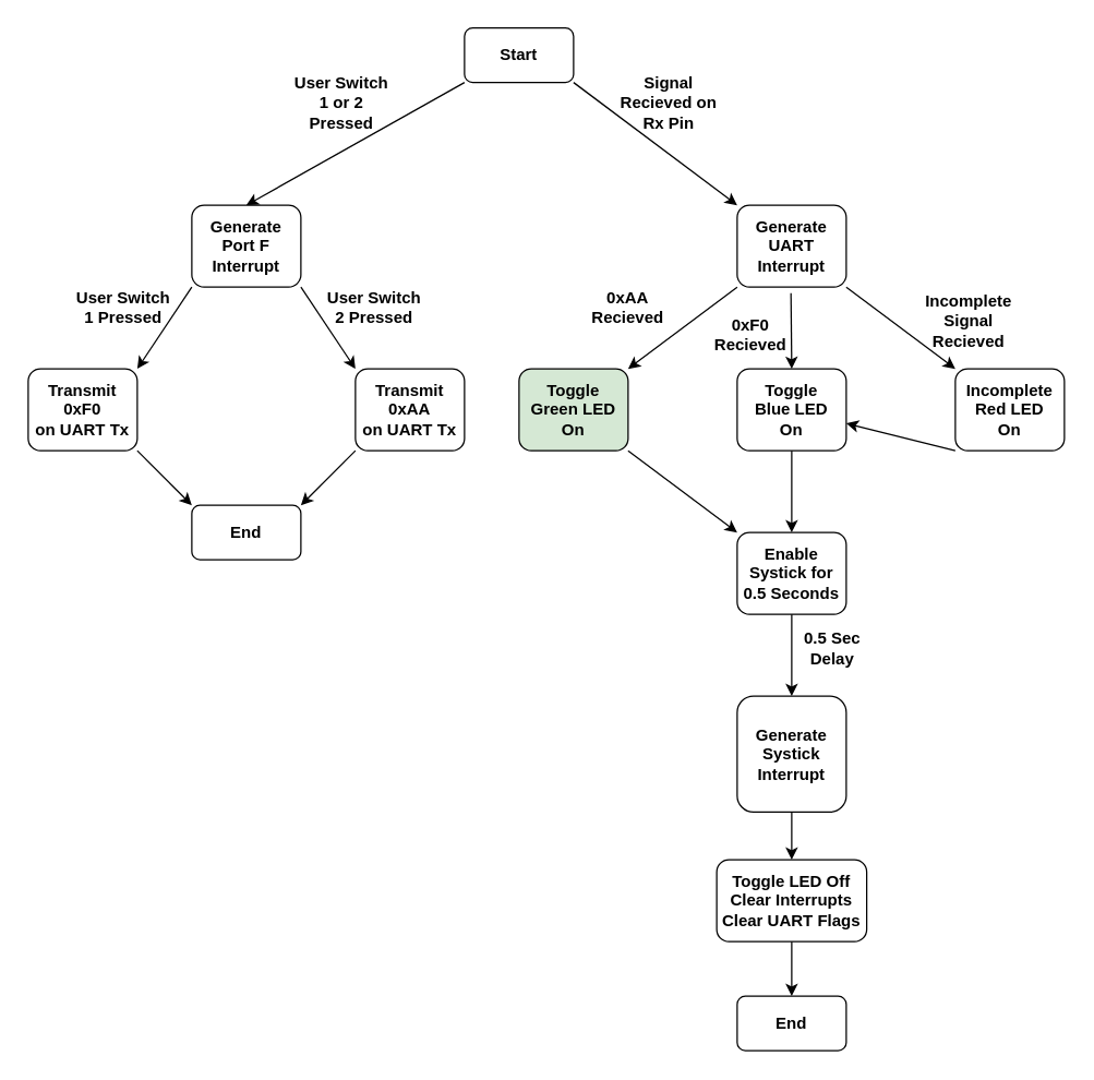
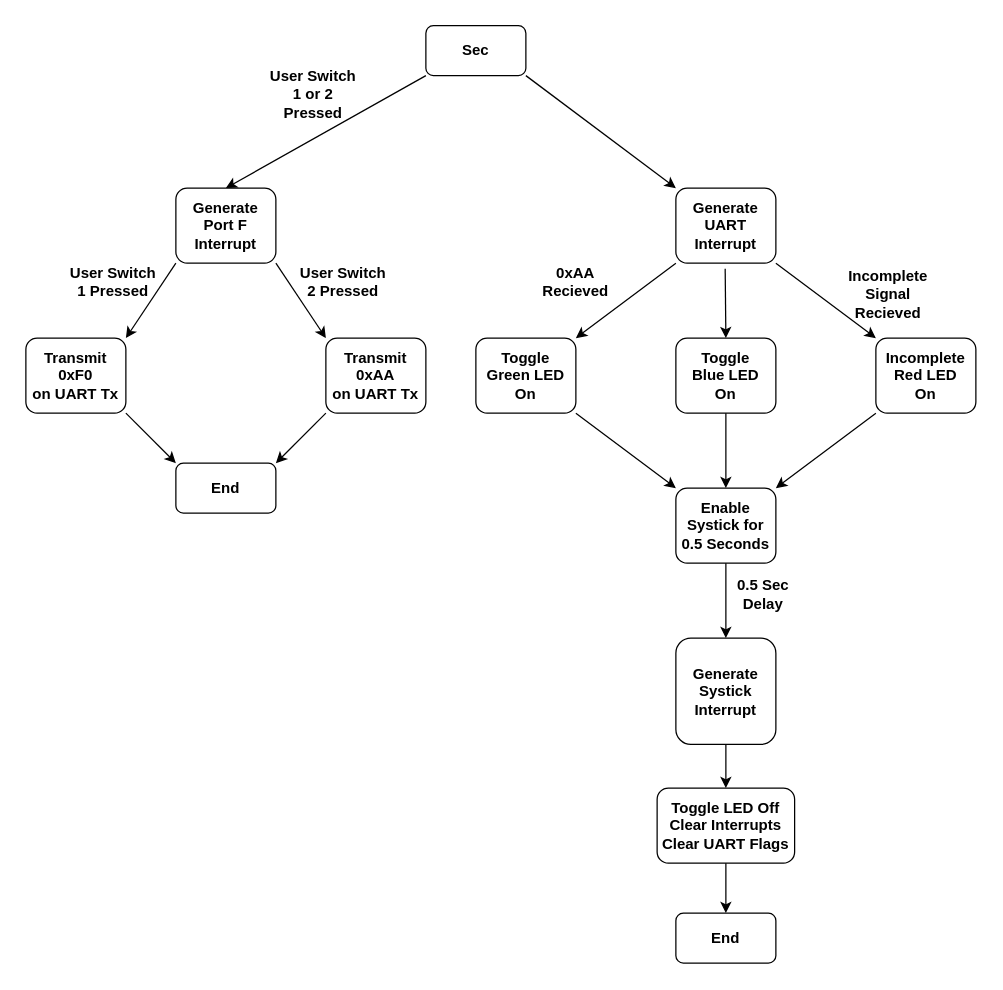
  <mxCell id="0" />
  <mxCell id="1" parent="0" />
  <mxCell id="2" value="&lt;b&gt;Generate Port F Interrupt&lt;/b&gt;" style="rounded=1;whiteSpace=wrap;html=1;" parent="1" vertex="1"><mxGeometry x="140" y="150" width="80" height="60" as="geometry" /></mxCell>
  <mxCell id="3" value="&lt;b&gt;Transmit 0xF0&lt;br&gt;on UART Tx&lt;br&gt;&lt;/b&gt;" style="rounded=1;whiteSpace=wrap;html=1;" parent="1" vertex="1"><mxGeometry x="20" y="270" width="80" height="60" as="geometry" /></mxCell>
  <mxCell id="4" value="" style="endArrow=classic;html=1;rounded=0;exitX=0;exitY=1;exitDx=0;exitDy=0;entryX=0.5;entryY=0;entryDx=0;entryDy=0;" parent="1" source="15" target="2" edge="1"><mxGeometry width="50" height="50" relative="1" as="geometry"><mxPoint x="180" y="70" as="sourcePoint" /><mxPoint x="180" y="150" as="targetPoint" /></mxGeometry></mxCell>
  <mxCell id="5" value="&lt;b style=&quot;border-color: var(--border-color);&quot;&gt;User Switch 1 or 2 Pressed&lt;/b&gt;" style="text;html=1;strokeColor=none;fillColor=none;align=center;verticalAlign=middle;whiteSpace=wrap;rounded=0;" parent="1" vertex="1"><mxGeometry x="210" y="60" width="80" height="30" as="geometry" /></mxCell>
  <mxCell id="6" value="&lt;b style=&quot;border-color: var(--border-color);&quot;&gt;User Switch 1 Pressed&lt;/b&gt;" style="text;html=1;strokeColor=none;fillColor=none;align=center;verticalAlign=middle;whiteSpace=wrap;rounded=0;" parent="1" vertex="1"><mxGeometry x="50" y="210" width="80" height="30" as="geometry" /></mxCell>
  <mxCell id="7" value="" style="endArrow=classic;html=1;rounded=0;exitX=0;exitY=1;exitDx=0;exitDy=0;entryX=1;entryY=0;entryDx=0;entryDy=0;" parent="1" source="2" target="3" edge="1"><mxGeometry width="50" height="50" relative="1" as="geometry"><mxPoint x="180" y="280" as="sourcePoint" /><mxPoint x="180" y="360" as="targetPoint" /></mxGeometry></mxCell>
  <mxCell id="8" value="&lt;b&gt;Transmit 0xAA&lt;br&gt;on UART Tx&lt;br&gt;&lt;/b&gt;" style="rounded=1;whiteSpace=wrap;html=1;" parent="1" vertex="1"><mxGeometry x="260" y="270" width="80" height="60" as="geometry" /></mxCell>
  <mxCell id="9" value="" style="endArrow=classic;html=1;rounded=0;exitX=1;exitY=1;exitDx=0;exitDy=0;entryX=0;entryY=0;entryDx=0;entryDy=0;" parent="1" source="2" target="8" edge="1"><mxGeometry width="50" height="50" relative="1" as="geometry"><mxPoint x="150" y="220" as="sourcePoint" /><mxPoint x="110" y="260" as="targetPoint" /></mxGeometry></mxCell>
  <mxCell id="10" value="&lt;b style=&quot;border-color: var(--border-color);&quot;&gt;User Switch 2 Pressed&lt;/b&gt;" style="text;html=1;strokeColor=none;fillColor=none;align=center;verticalAlign=middle;whiteSpace=wrap;rounded=0;" parent="1" vertex="1"><mxGeometry x="234" y="210" width="80" height="30" as="geometry" /></mxCell>
  <mxCell id="11" value="&lt;b&gt;End&lt;/b&gt;" style="rounded=1;whiteSpace=wrap;html=1;" parent="1" vertex="1"><mxGeometry x="140" y="370" width="80" height="40" as="geometry" /></mxCell>
  <mxCell id="12" value="" style="endArrow=classic;html=1;rounded=0;exitX=1;exitY=1;exitDx=0;exitDy=0;entryX=0;entryY=0;entryDx=0;entryDy=0;" parent="1" source="3" target="11" edge="1"><mxGeometry width="50" height="50" relative="1" as="geometry"><mxPoint x="130" y="330" as="sourcePoint" /><mxPoint x="90" y="370" as="targetPoint" /></mxGeometry></mxCell>
  <mxCell id="13" value="" style="endArrow=classic;html=1;rounded=0;exitX=0;exitY=1;exitDx=0;exitDy=0;entryX=1;entryY=0;entryDx=0;entryDy=0;" parent="1" source="8" target="11" edge="1"><mxGeometry width="50" height="50" relative="1" as="geometry"><mxPoint x="160" y="250" as="sourcePoint" /><mxPoint x="120" y="290" as="targetPoint" /></mxGeometry></mxCell>
  <mxCell id="14" value="&lt;b&gt;Generate UART Interrupt&lt;/b&gt;" style="rounded=1;whiteSpace=wrap;html=1;" parent="1" vertex="1"><mxGeometry x="540" y="150" width="80" height="60" as="geometry" /></mxCell>
- <mxCell id="15" value="&lt;b&gt;Start&lt;/b&gt;" style="rounded=1;whiteSpace=wrap;html=1;" parent="1" vertex="1"><mxGeometry x="340" y="20" width="80" height="40" as="geometry" /></mxCell>
+ <mxCell id="15" value="&lt;b&gt;Sec&lt;/b&gt;" style="rounded=1;whiteSpace=wrap;html=1;" parent="1" vertex="1"><mxGeometry x="340" y="20" width="80" height="40" as="geometry" /></mxCell>
  <mxCell id="16" value="" style="endArrow=classic;html=1;rounded=0;exitX=1;exitY=1;exitDx=0;exitDy=0;entryX=0;entryY=0;entryDx=0;entryDy=0;" parent="1" source="15" target="14" edge="1"><mxGeometry width="50" height="50" relative="1" as="geometry"><mxPoint x="350" y="70" as="sourcePoint" /><mxPoint x="190" y="160" as="targetPoint" /></mxGeometry></mxCell>
- <mxCell id="17" value="&lt;b style=&quot;border-color: var(--border-color);&quot;&gt;Signal Recieved on&lt;br&gt;Rx Pin&lt;br&gt;&lt;/b&gt;" style="text;html=1;strokeColor=none;fillColor=none;align=center;verticalAlign=middle;whiteSpace=wrap;rounded=0;" parent="1" vertex="1"><mxGeometry x="450" y="60" width="80" height="30" as="geometry" /></mxCell>
- <mxCell id="18" value="&lt;b&gt;Toggle&lt;br&gt;Green LED&lt;br&gt;On&lt;br&gt;&lt;/b&gt;" style="rounded=1;whiteSpace=wrap;html=1;fillColor=#d5e8d4;" parent="1" vertex="1"><mxGeometry x="380" y="270" width="80" height="60" as="geometry" /></mxCell>
+ <mxCell id="18" value="&lt;b&gt;Toggle&lt;br&gt;Green LED&lt;br&gt;On&lt;br&gt;&lt;/b&gt;" style="rounded=1;whiteSpace=wrap;html=1;" parent="1" vertex="1"><mxGeometry x="380" y="270" width="80" height="60" as="geometry" /></mxCell>
  <mxCell id="19" value="&lt;b&gt;Toggle&lt;br&gt;Blue LED&lt;br&gt;On&lt;br&gt;&lt;/b&gt;" style="rounded=1;whiteSpace=wrap;html=1;" parent="1" vertex="1"><mxGeometry x="540" y="270" width="80" height="60" as="geometry" /></mxCell>
  <mxCell id="20" value="&lt;b&gt;Incomplete&lt;br&gt;Red LED&lt;br&gt;On&lt;br&gt;&lt;/b&gt;" style="rounded=1;whiteSpace=wrap;html=1;" parent="1" vertex="1"><mxGeometry x="700" y="270" width="80" height="60" as="geometry" /></mxCell>
  <mxCell id="21" value="" style="endArrow=classic;html=1;rounded=0;exitX=0;exitY=1;exitDx=0;exitDy=0;entryX=1;entryY=0;entryDx=0;entryDy=0;" parent="1" source="14" target="18" edge="1"><mxGeometry width="50" height="50" relative="1" as="geometry"><mxPoint x="470" y="190" as="sourcePoint" /><mxPoint x="510" y="230" as="targetPoint" /></mxGeometry></mxCell>
  <mxCell id="22" value="" style="endArrow=classic;html=1;rounded=0;exitX=0.493;exitY=1.074;exitDx=0;exitDy=0;entryX=0.5;entryY=0;entryDx=0;entryDy=0;exitPerimeter=0;" parent="1" source="14" target="19" edge="1"><mxGeometry width="50" height="50" relative="1" as="geometry"><mxPoint x="580" y="230" as="sourcePoint" /><mxPoint x="620" y="270" as="targetPoint" /></mxGeometry></mxCell>
  <mxCell id="23" value="" style="endArrow=classic;html=1;rounded=0;exitX=1;exitY=1;exitDx=0;exitDy=0;entryX=0;entryY=0;entryDx=0;entryDy=0;" parent="1" source="14" target="20" edge="1"><mxGeometry width="50" height="50" relative="1" as="geometry"><mxPoint x="630" y="210" as="sourcePoint" /><mxPoint x="670" y="250" as="targetPoint" /></mxGeometry></mxCell>
  <mxCell id="24" value="&lt;b style=&quot;border-color: var(--border-color);&quot;&gt;0xAA&lt;br&gt;Recieved&lt;br&gt;&lt;/b&gt;" style="text;html=1;strokeColor=none;fillColor=none;align=center;verticalAlign=middle;whiteSpace=wrap;rounded=0;" parent="1" vertex="1"><mxGeometry x="420" y="210" width="80" height="30" as="geometry" /></mxCell>
- <mxCell id="25" value="&lt;b style=&quot;border-color: var(--border-color);&quot;&gt;0xF0&lt;br&gt;Recieved&lt;br&gt;&lt;/b&gt;" style="text;html=1;strokeColor=none;fillColor=none;align=center;verticalAlign=middle;whiteSpace=wrap;rounded=0;" parent="1" vertex="1"><mxGeometry x="510" y="230" width="80" height="30" as="geometry" /></mxCell>
  <mxCell id="26" value="&lt;b style=&quot;border-color: var(--border-color);&quot;&gt;Incomplete Signal Recieved&lt;br&gt;&lt;/b&gt;" style="text;html=1;strokeColor=none;fillColor=none;align=center;verticalAlign=middle;whiteSpace=wrap;rounded=0;" parent="1" vertex="1"><mxGeometry x="670" y="220" width="80" height="30" as="geometry" /></mxCell>
  <mxCell id="27" value="&lt;b&gt;Enable&lt;br&gt;Systick for 0.5 Seconds&lt;br&gt;&lt;/b&gt;" style="rounded=1;whiteSpace=wrap;html=1;" parent="1" vertex="1"><mxGeometry x="540" y="390" width="80" height="60" as="geometry" /></mxCell>
  <mxCell id="28" value="" style="endArrow=classic;html=1;rounded=0;exitX=1;exitY=1;exitDx=0;exitDy=0;entryX=0;entryY=0;entryDx=0;entryDy=0;" parent="1" source="18" target="27" edge="1"><mxGeometry width="50" height="50" relative="1" as="geometry"><mxPoint x="550" y="220" as="sourcePoint" /><mxPoint x="470" y="280" as="targetPoint" /></mxGeometry></mxCell>
  <mxCell id="29" value="" style="endArrow=classic;html=1;rounded=0;exitX=0.5;exitY=1;exitDx=0;exitDy=0;entryX=0.5;entryY=0;entryDx=0;entryDy=0;" parent="1" source="19" target="27" edge="1"><mxGeometry width="50" height="50" relative="1" as="geometry"><mxPoint x="620" y="350" as="sourcePoint" /><mxPoint x="621" y="406" as="targetPoint" /></mxGeometry></mxCell>
- <mxCell id="30" value="" style="endArrow=classic;html=1;rounded=0;exitX=0;exitY=1;exitDx=0;exitDy=0;" parent="1" source="20" target="19" edge="1"><mxGeometry width="50" height="50" relative="1" as="geometry"><mxPoint x="690" y="330" as="sourcePoint" /><mxPoint x="600" y="290" as="targetPoint" /></mxGeometry></mxCell>
+ <mxCell id="30" value="" style="endArrow=classic;html=1;rounded=0;entryX=1;entryY=0;entryDx=0;entryDy=0;exitX=0;exitY=1;exitDx=0;exitDy=0;" parent="1" source="20" target="27" edge="1"><mxGeometry width="50" height="50" relative="1" as="geometry"><mxPoint x="690" y="330" as="sourcePoint" /><mxPoint x="600" y="290" as="targetPoint" /></mxGeometry></mxCell>
  <mxCell id="31" value="&lt;b&gt;Generate&lt;br&gt;Systick Interrupt&lt;br&gt;&lt;/b&gt;" style="rounded=1;whiteSpace=wrap;html=1;" parent="1" vertex="1"><mxGeometry x="540" y="510" width="80" height="85" as="geometry" /></mxCell>
  <mxCell id="32" value="" style="endArrow=classic;html=1;rounded=0;exitX=0.5;exitY=1;exitDx=0;exitDy=0;entryX=0.5;entryY=0;entryDx=0;entryDy=0;" parent="1" source="27" target="31" edge="1"><mxGeometry width="50" height="50" relative="1" as="geometry"><mxPoint x="680" y="500" as="sourcePoint" /><mxPoint x="580" y="500" as="targetPoint" /></mxGeometry></mxCell>
  <mxCell id="33" value="&lt;b style=&quot;border-color: var(--border-color);&quot;&gt;0.5 Sec&lt;br&gt;Delay&lt;br&gt;&lt;/b&gt;" style="text;html=1;strokeColor=none;fillColor=none;align=center;verticalAlign=middle;whiteSpace=wrap;rounded=0;" parent="1" vertex="1"><mxGeometry x="570" y="460" width="80" height="30" as="geometry" /></mxCell>
  <mxCell id="34" value="&lt;b&gt;Toggle LED Off&lt;br&gt;Clear Interrupts&lt;br&gt;Clear UART Flags&lt;br&gt;&lt;/b&gt;" style="rounded=1;whiteSpace=wrap;html=1;" parent="1" vertex="1"><mxGeometry x="525" y="630" width="110" height="60" as="geometry" /></mxCell>
  <mxCell id="35" value="" style="endArrow=classic;html=1;rounded=0;entryX=0.5;entryY=0;entryDx=0;entryDy=0;exitX=0.5;exitY=1;exitDx=0;exitDy=0;" parent="1" source="31" target="34" edge="1"><mxGeometry width="50" height="50" relative="1" as="geometry"><mxPoint x="710" y="520" as="sourcePoint" /><mxPoint x="630" y="580" as="targetPoint" /></mxGeometry></mxCell>
  <mxCell id="36" value="&lt;b&gt;End&lt;/b&gt;" style="rounded=1;whiteSpace=wrap;html=1;" parent="1" vertex="1"><mxGeometry x="540" y="730" width="80" height="40" as="geometry" /></mxCell>
  <mxCell id="37" value="" style="endArrow=classic;html=1;rounded=0;entryX=0.5;entryY=0;entryDx=0;entryDy=0;exitX=0.5;exitY=1;exitDx=0;exitDy=0;" parent="1" source="34" target="36" edge="1"><mxGeometry width="50" height="50" relative="1" as="geometry"><mxPoint x="720" y="660" as="sourcePoint" /><mxPoint x="720" y="720" as="targetPoint" /></mxGeometry></mxCell>
